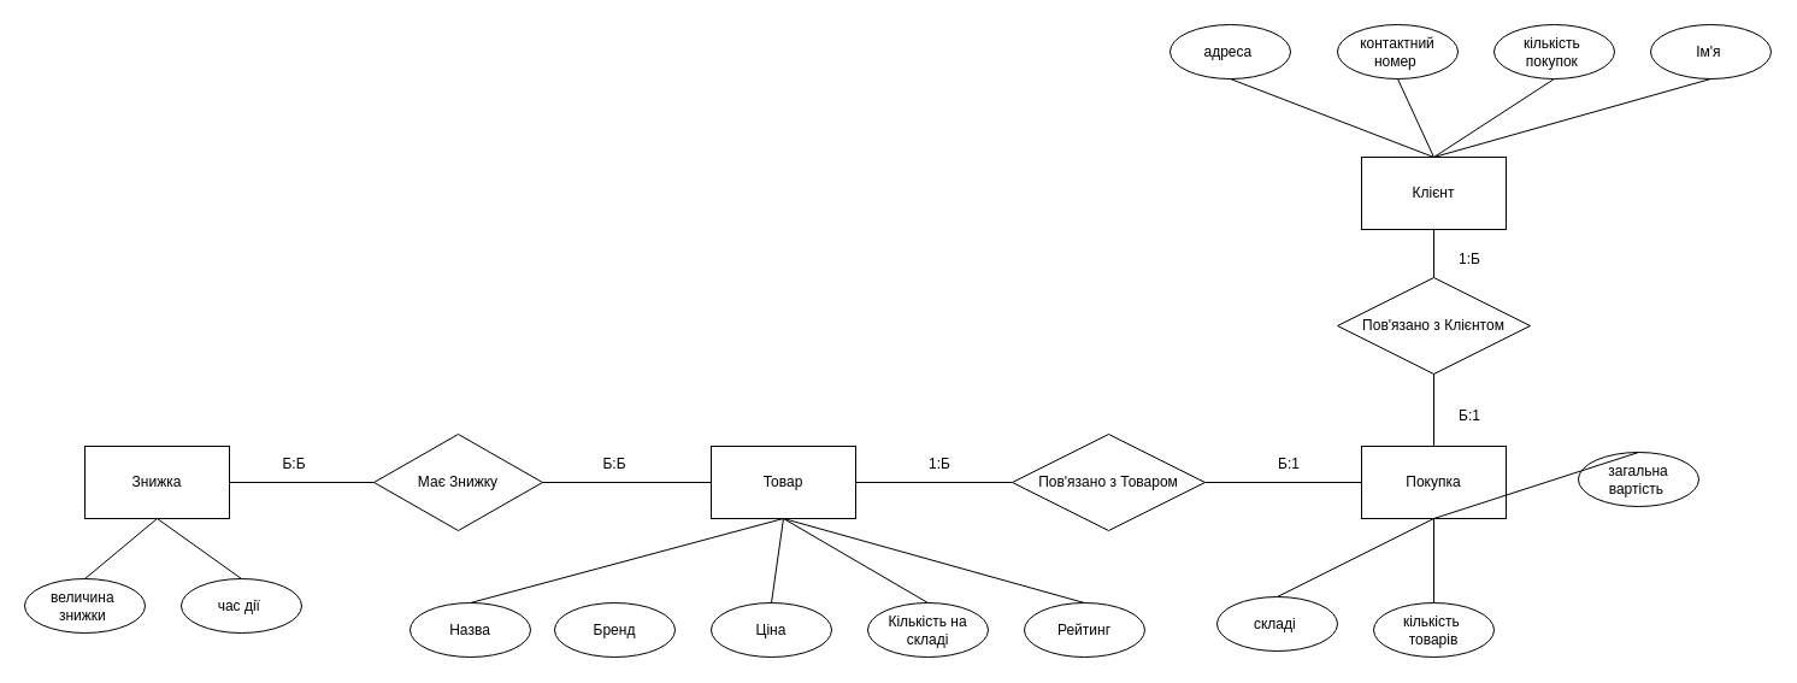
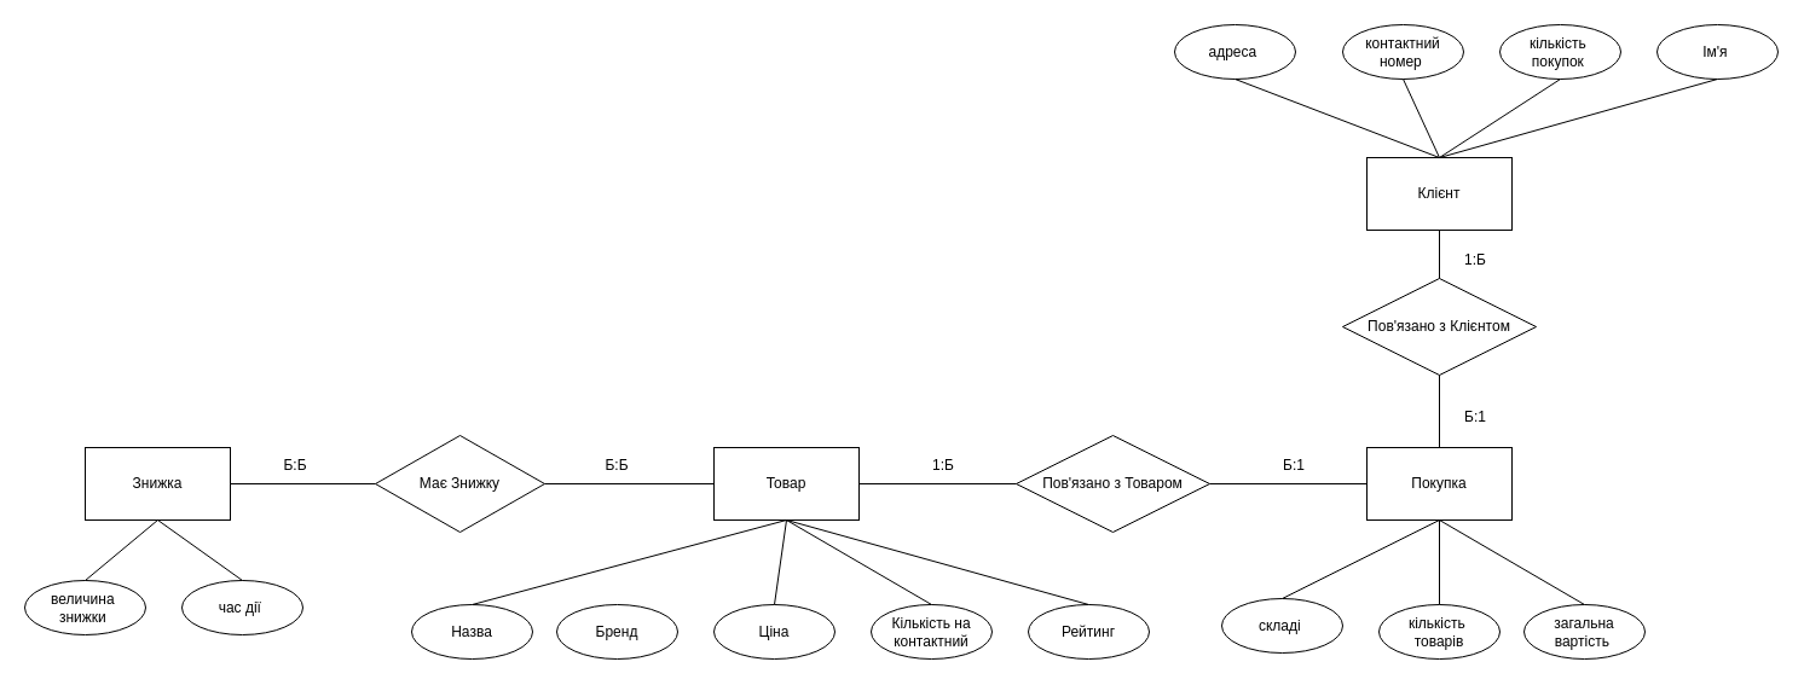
  <mxCell id="0" />
  <mxCell id="1" parent="0" />
  <mxCell id="2" value="Покупка" style="rounded=0;whiteSpace=wrap;html=1;" vertex="1" parent="1"><mxGeometry x="1130" y="370" width="120" height="60" as="geometry" /></mxCell>
  <mxCell id="3" value="Товар" style="rounded=0;whiteSpace=wrap;html=1;" vertex="1" parent="1"><mxGeometry x="590" y="370" width="120" height="60" as="geometry" /></mxCell>
  <mxCell id="4" value="Знижка" style="rounded=0;whiteSpace=wrap;html=1;" vertex="1" parent="1"><mxGeometry x="70" y="370" width="120" height="60" as="geometry" /></mxCell>
  <mxCell id="5" value="Клієнт" style="rounded=0;whiteSpace=wrap;html=1;" vertex="1" parent="1"><mxGeometry x="1130" y="130" width="120" height="60" as="geometry" /></mxCell>
  <mxCell id="6" value="Назва" style="ellipse;whiteSpace=wrap;html=1;" vertex="1" parent="1"><mxGeometry x="340" y="500" width="100" height="45" as="geometry" /></mxCell>
  <mxCell id="7" value="Бренд" style="ellipse;whiteSpace=wrap;html=1;" vertex="1" parent="1"><mxGeometry x="460" y="500" width="100" height="45" as="geometry" /></mxCell>
- <mxCell id="8" value="Кількість на складі" style="ellipse;whiteSpace=wrap;html=1;" vertex="1" parent="1"><mxGeometry x="720" y="500" width="100" height="45" as="geometry" /></mxCell>
+ <mxCell id="8" value="Кількість на контактний" style="ellipse;whiteSpace=wrap;html=1;" vertex="1" parent="1"><mxGeometry x="720" y="500" width="100" height="45" as="geometry" /></mxCell>
  <mxCell id="9" value="Рейтинг" style="ellipse;whiteSpace=wrap;html=1;" vertex="1" parent="1"><mxGeometry x="850" y="500" width="100" height="45" as="geometry" /></mxCell>
  <mxCell id="10" value="Ціна" style="ellipse;whiteSpace=wrap;html=1;" vertex="1" parent="1"><mxGeometry x="590" y="500" width="100" height="45" as="geometry" /></mxCell>
  <mxCell id="11" value="" style="endArrow=none;html=1;rounded=0;exitX=0.5;exitY=0;exitDx=0;exitDy=0;entryX=0.5;entryY=1;entryDx=0;entryDy=0;" edge="1" parent="1" source="6" target="3"><mxGeometry width="50" height="50" relative="1" as="geometry"><mxPoint x="620" y="490" as="sourcePoint" /><mxPoint x="670" y="440" as="targetPoint" /></mxGeometry></mxCell>
  <mxCell id="12" value="" style="endArrow=none;html=1;rounded=0;exitX=0.5;exitY=0;exitDx=0;exitDy=0;entryX=0.5;entryY=1;entryDx=0;entryDy=0;" edge="1" parent="1" source="10" target="3"><mxGeometry width="50" height="50" relative="1" as="geometry"><mxPoint x="220" y="490" as="sourcePoint" /><mxPoint x="640" y="430" as="targetPoint" /></mxGeometry></mxCell>
  <mxCell id="13" value="" style="endArrow=none;html=1;rounded=0;entryX=0.5;entryY=1;entryDx=0;entryDy=0;exitX=0.5;exitY=0;exitDx=0;exitDy=0;" edge="1" parent="1" source="8" target="3"><mxGeometry width="50" height="50" relative="1" as="geometry"><mxPoint x="220" y="490" as="sourcePoint" /><mxPoint x="270" y="440" as="targetPoint" /></mxGeometry></mxCell>
  <mxCell id="14" value="" style="endArrow=none;html=1;rounded=0;entryX=0.5;entryY=1;entryDx=0;entryDy=0;exitX=0.5;exitY=0;exitDx=0;exitDy=0;" edge="1" parent="1" source="9" target="3"><mxGeometry width="50" height="50" relative="1" as="geometry"><mxPoint x="220" y="490" as="sourcePoint" /><mxPoint x="270" y="440" as="targetPoint" /></mxGeometry></mxCell>
  <mxCell id="15" value="Ім'я&amp;nbsp;" style="ellipse;whiteSpace=wrap;html=1;" vertex="1" parent="1"><mxGeometry x="1370" y="20" width="100" height="45" as="geometry" /></mxCell>
  <mxCell id="16" value="адреса&amp;nbsp;" style="ellipse;whiteSpace=wrap;html=1;" vertex="1" parent="1"><mxGeometry x="971" y="20" width="100" height="45" as="geometry" /></mxCell>
  <mxCell id="17" value="контактний номер&amp;nbsp;" style="ellipse;whiteSpace=wrap;html=1;" vertex="1" parent="1"><mxGeometry x="1110" y="20" width="100" height="45" as="geometry" /></mxCell>
  <mxCell id="18" value="кількість&amp;nbsp; покупок&amp;nbsp;" style="ellipse;whiteSpace=wrap;html=1;" vertex="1" parent="1"><mxGeometry x="1240" y="20" width="100" height="45" as="geometry" /></mxCell>
  <mxCell id="19" value="" style="endArrow=none;html=1;rounded=0;entryX=0.5;entryY=0;entryDx=0;entryDy=0;exitX=0.5;exitY=1;exitDx=0;exitDy=0;" edge="1" parent="1" source="15" target="5"><mxGeometry width="50" height="50" relative="1" as="geometry"><mxPoint x="220" y="420" as="sourcePoint" /><mxPoint x="270" y="370" as="targetPoint" /></mxGeometry></mxCell>
  <mxCell id="20" value="" style="endArrow=none;html=1;rounded=0;entryX=0.5;entryY=0;entryDx=0;entryDy=0;exitX=0.5;exitY=1;exitDx=0;exitDy=0;" edge="1" parent="1" source="16" target="5"><mxGeometry width="50" height="50" relative="1" as="geometry"><mxPoint x="220" y="420" as="sourcePoint" /><mxPoint x="270" y="370" as="targetPoint" /></mxGeometry></mxCell>
  <mxCell id="21" value="" style="endArrow=none;html=1;rounded=0;entryX=0.5;entryY=0;entryDx=0;entryDy=0;exitX=0.5;exitY=1;exitDx=0;exitDy=0;" edge="1" parent="1" source="17" target="5"><mxGeometry width="50" height="50" relative="1" as="geometry"><mxPoint x="220" y="420" as="sourcePoint" /><mxPoint x="270" y="370" as="targetPoint" /></mxGeometry></mxCell>
  <mxCell id="22" value="" style="endArrow=none;html=1;rounded=0;entryX=0.5;entryY=0;entryDx=0;entryDy=0;exitX=0.5;exitY=1;exitDx=0;exitDy=0;" edge="1" parent="1" source="18" target="5"><mxGeometry width="50" height="50" relative="1" as="geometry"><mxPoint x="220" y="420" as="sourcePoint" /><mxPoint x="270" y="370" as="targetPoint" /></mxGeometry></mxCell>
  <mxCell id="23" value="величина&amp;nbsp; знижки&amp;nbsp;" style="ellipse;whiteSpace=wrap;html=1;" vertex="1" parent="1"><mxGeometry x="20" y="480" width="100" height="45" as="geometry" /></mxCell>
  <mxCell id="24" value="час дії&amp;nbsp;" style="ellipse;whiteSpace=wrap;html=1;" vertex="1" parent="1"><mxGeometry x="150" y="480" width="100" height="45" as="geometry" /></mxCell>
  <mxCell id="25" value="" style="endArrow=none;html=1;rounded=0;entryX=0.5;entryY=1;entryDx=0;entryDy=0;exitX=0.5;exitY=0;exitDx=0;exitDy=0;" edge="1" parent="1" source="23" target="4"><mxGeometry width="50" height="50" relative="1" as="geometry"><mxPoint x="220" y="430" as="sourcePoint" /><mxPoint x="270" y="380" as="targetPoint" /></mxGeometry></mxCell>
  <mxCell id="26" value="" style="endArrow=none;html=1;rounded=0;entryX=0.5;entryY=1;entryDx=0;entryDy=0;exitX=0.5;exitY=0;exitDx=0;exitDy=0;" edge="1" parent="1" source="24" target="4"><mxGeometry width="50" height="50" relative="1" as="geometry"><mxPoint x="220" y="430" as="sourcePoint" /><mxPoint x="270" y="380" as="targetPoint" /></mxGeometry></mxCell>
  <mxCell id="27" value="кількість&amp;nbsp; &amp;nbsp;товарів&amp;nbsp;" style="ellipse;whiteSpace=wrap;html=1;" vertex="1" parent="1"><mxGeometry x="1140" y="500" width="100" height="45" as="geometry" /></mxCell>
- <mxCell id="28" value="загальна вартість&amp;nbsp;" style="ellipse;whiteSpace=wrap;html=1;" vertex="1" parent="1"><mxGeometry x="1310" y="375" width="100" height="45" as="geometry" /></mxCell>
+ <mxCell id="28" value="загальна вартість&amp;nbsp;" style="ellipse;whiteSpace=wrap;html=1;" vertex="1" parent="1"><mxGeometry x="1260" y="500" width="100" height="45" as="geometry" /></mxCell>
  <mxCell id="29" value="складі&amp;nbsp;" style="ellipse;whiteSpace=wrap;html=1;" vertex="1" parent="1"><mxGeometry x="1010" y="495" width="100" height="45" as="geometry" /></mxCell>
  <mxCell id="30" value="" style="endArrow=none;html=1;rounded=0;entryX=0.5;entryY=1;entryDx=0;entryDy=0;exitX=0.5;exitY=0;exitDx=0;exitDy=0;" edge="1" parent="1" source="29" target="2"><mxGeometry width="50" height="50" relative="1" as="geometry"><mxPoint x="220" y="440" as="sourcePoint" /><mxPoint x="270" y="390" as="targetPoint" /></mxGeometry></mxCell>
  <mxCell id="31" value="" style="endArrow=none;html=1;rounded=0;entryX=0.5;entryY=1;entryDx=0;entryDy=0;exitX=0.5;exitY=0;exitDx=0;exitDy=0;" edge="1" parent="1" source="27" target="2"><mxGeometry width="50" height="50" relative="1" as="geometry"><mxPoint x="220" y="440" as="sourcePoint" /><mxPoint x="270" y="390" as="targetPoint" /></mxGeometry></mxCell>
  <mxCell id="32" value="" style="endArrow=none;html=1;rounded=0;entryX=0.5;entryY=1;entryDx=0;entryDy=0;exitX=0.5;exitY=0;exitDx=0;exitDy=0;" edge="1" parent="1" source="28" target="2"><mxGeometry width="50" height="50" relative="1" as="geometry"><mxPoint x="220" y="440" as="sourcePoint" /><mxPoint x="270" y="390" as="targetPoint" /></mxGeometry></mxCell>
  <mxCell id="33" value="Має Знижку" style="rhombus;whiteSpace=wrap;html=1;" vertex="1" parent="1"><mxGeometry x="310" y="360" width="140" height="80" as="geometry" /></mxCell>
  <mxCell id="34" value="" style="endArrow=none;html=1;rounded=0;exitX=1;exitY=0.5;exitDx=0;exitDy=0;entryX=0;entryY=0.5;entryDx=0;entryDy=0;" edge="1" parent="1" source="4" target="33"><mxGeometry width="50" height="50" relative="1" as="geometry"><mxPoint x="220" y="440" as="sourcePoint" /><mxPoint x="270" y="390" as="targetPoint" /></mxGeometry></mxCell>
  <mxCell id="35" value="" style="endArrow=none;html=1;rounded=0;entryX=1;entryY=0.5;entryDx=0;entryDy=0;exitX=0;exitY=0.5;exitDx=0;exitDy=0;" edge="1" parent="1" source="3" target="33"><mxGeometry width="50" height="50" relative="1" as="geometry"><mxPoint x="220" y="440" as="sourcePoint" /><mxPoint x="270" y="390" as="targetPoint" /></mxGeometry></mxCell>
  <mxCell id="36" value="Б:Б" style="text;html=1;strokeColor=none;fillColor=none;align=center;verticalAlign=middle;whiteSpace=wrap;rounded=0;" vertex="1" parent="1"><mxGeometry x="214" y="370" width="60" height="30" as="geometry" /></mxCell>
  <mxCell id="37" value="Б:Б" style="text;html=1;strokeColor=none;fillColor=none;align=center;verticalAlign=middle;whiteSpace=wrap;rounded=0;" vertex="1" parent="1"><mxGeometry x="480" y="370" width="60" height="30" as="geometry" /></mxCell>
  <mxCell id="38" value="Пов'язано з Товаром" style="rhombus;whiteSpace=wrap;html=1;" vertex="1" parent="1"><mxGeometry x="840" y="360" width="160" height="80" as="geometry" /></mxCell>
  <mxCell id="39" value="" style="endArrow=none;html=1;rounded=0;exitX=1;exitY=0.5;exitDx=0;exitDy=0;entryX=0;entryY=0.5;entryDx=0;entryDy=0;" edge="1" parent="1" source="38" target="2"><mxGeometry width="50" height="50" relative="1" as="geometry"><mxPoint x="870" y="460" as="sourcePoint" /><mxPoint x="920" y="410" as="targetPoint" /></mxGeometry></mxCell>
  <mxCell id="40" value="" style="endArrow=none;html=1;rounded=0;exitX=1;exitY=0.5;exitDx=0;exitDy=0;entryX=0;entryY=0.5;entryDx=0;entryDy=0;" edge="1" parent="1" source="3" target="38"><mxGeometry width="50" height="50" relative="1" as="geometry"><mxPoint x="870" y="460" as="sourcePoint" /><mxPoint x="920" y="410" as="targetPoint" /></mxGeometry></mxCell>
  <mxCell id="41" value="Б:1" style="text;html=1;strokeColor=none;fillColor=none;align=center;verticalAlign=middle;whiteSpace=wrap;rounded=0;" vertex="1" parent="1"><mxGeometry x="1040" y="370" width="60" height="30" as="geometry" /></mxCell>
  <mxCell id="42" value="1:Б" style="text;html=1;strokeColor=none;fillColor=none;align=center;verticalAlign=middle;whiteSpace=wrap;rounded=0;" vertex="1" parent="1"><mxGeometry x="750" y="370" width="60" height="30" as="geometry" /></mxCell>
  <mxCell id="43" value="Пов'язано з Клієнтом" style="rhombus;whiteSpace=wrap;html=1;" vertex="1" parent="1"><mxGeometry x="1110" y="230" width="160" height="80" as="geometry" /></mxCell>
  <mxCell id="44" value="" style="endArrow=none;html=1;rounded=0;entryX=0.5;entryY=1;entryDx=0;entryDy=0;" edge="1" parent="1" source="43" target="5"><mxGeometry width="50" height="50" relative="1" as="geometry"><mxPoint x="1180" y="460" as="sourcePoint" /><mxPoint x="1230" y="410" as="targetPoint" /></mxGeometry></mxCell>
  <mxCell id="45" value="" style="endArrow=none;html=1;rounded=0;entryX=0.5;entryY=1;entryDx=0;entryDy=0;exitX=0.5;exitY=0;exitDx=0;exitDy=0;" edge="1" parent="1" source="2" target="43"><mxGeometry width="50" height="50" relative="1" as="geometry"><mxPoint x="1180" y="460" as="sourcePoint" /><mxPoint x="1230" y="410" as="targetPoint" /></mxGeometry></mxCell>
  <mxCell id="46" value="Б:1" style="text;html=1;strokeColor=none;fillColor=none;align=center;verticalAlign=middle;whiteSpace=wrap;rounded=0;" vertex="1" parent="1"><mxGeometry x="1190" y="330" width="60" height="30" as="geometry" /></mxCell>
  <mxCell id="47" value="1:Б" style="text;html=1;strokeColor=none;fillColor=none;align=center;verticalAlign=middle;whiteSpace=wrap;rounded=0;" vertex="1" parent="1"><mxGeometry x="1190" y="200" width="60" height="30" as="geometry" /></mxCell>
